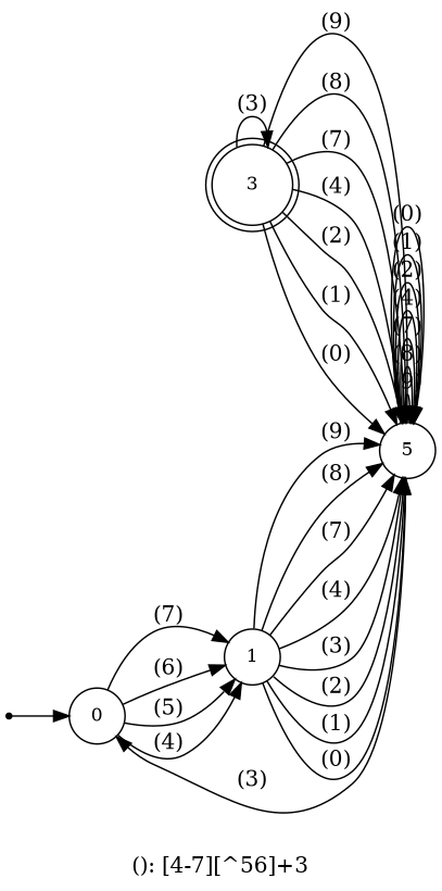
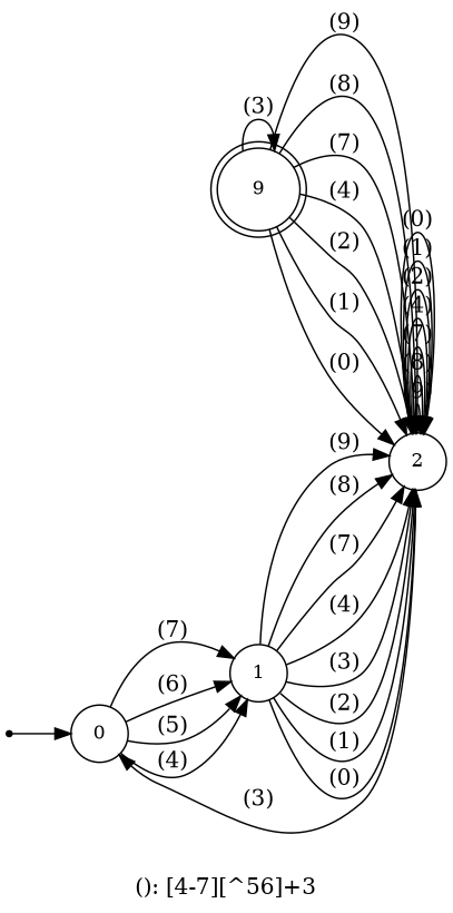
  digraph {
    label="(): [4-7][^56]+3"
    rankdir=LR
    node [fontsize=12 shape=circle]
    n1 [label=0]
    n2 [label=1]
-   n3 [label=5]
-   n4 [label=3 shape=doublecircle]
+   n3 [label=2]
+   n4 [label=9 shape=doublecircle]
    n5 [label=3 shape=point]
    n1 -> n2 [label="(7)"]
    n1 -> n2 [label="(6)"]
    n1 -> n2 [label="(5)"]
    n1 -> n2 [label="(4)"]
    n2 -> n3 [label="(9)"]
    n2 -> n3 [label="(8)"]
    n2 -> n3 [label="(7)"]
    n2 -> n3 [label="(4)"]
    n2 -> n3 [label="(3)"]
    n2 -> n3 [label="(2)"]
    n2 -> n3 [label="(1)"]
    n2 -> n3 [label="(0)"]
    n3 -> n1 [label="(3)"]
    n3 -> n3 [label="(9)"]
    n3 -> n3 [label="(8)"]
    n3 -> n3 [label="(7)"]
    n3 -> n3 [label="(4)"]
    n3 -> n3 [label="(2)"]
    n3 -> n3 [label="(1)"]
    n3 -> n3 [label="(0)"]
    n4 -> n3 [label="(9)"]
    n4 -> n3 [label="(8)"]
    n4 -> n3 [label="(7)"]
    n4 -> n3 [label="(4)"]
    n4 -> n3 [label="(2)"]
    n4 -> n3 [label="(1)"]
    n4 -> n3 [label="(0)"]
    n4 -> n4 [label="(3)"]
    n5 -> n1
  }
